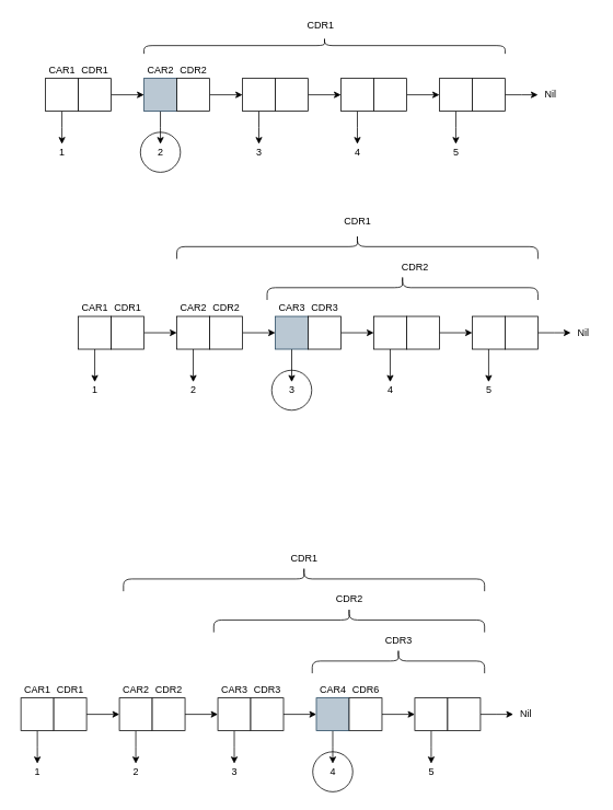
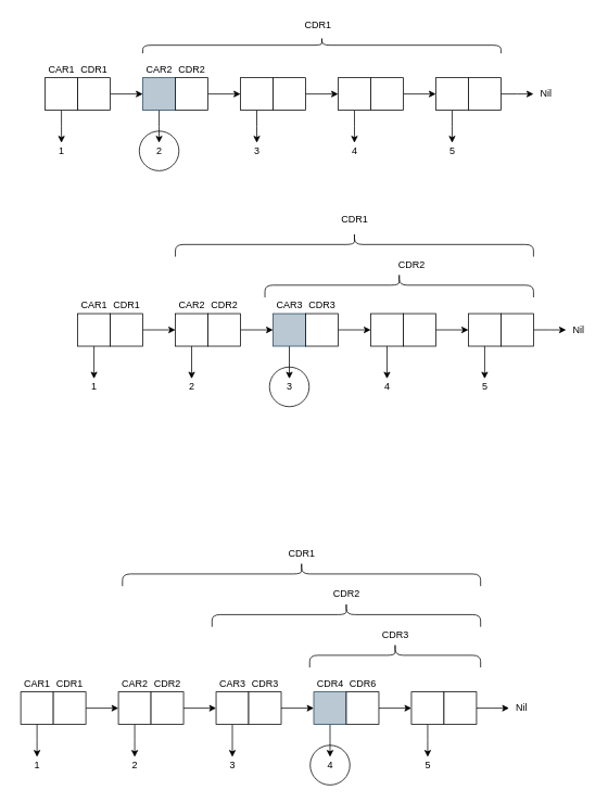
  <mxCell id="0" />
  <mxCell id="1" parent="0" />
  <mxCell id="2" style="edgeStyle=orthogonalEdgeStyle;rounded=0;orthogonalLoop=1;jettySize=auto;html=1;exitX=0.5;exitY=1;exitDx=0;exitDy=0;" parent="1" source="3" edge="1"><mxGeometry relative="1" as="geometry"><mxPoint x="115" y="465" as="targetPoint" /></mxGeometry></mxCell>
  <mxCell id="3" value="" style="rounded=0;whiteSpace=wrap;html=1;" parent="1" vertex="1"><mxGeometry x="95" y="385" width="40" height="40" as="geometry" /></mxCell>
  <mxCell id="4" style="edgeStyle=orthogonalEdgeStyle;rounded=0;orthogonalLoop=1;jettySize=auto;html=1;exitX=1;exitY=0.5;exitDx=0;exitDy=0;entryX=0;entryY=0.5;entryDx=0;entryDy=0;" parent="1" source="5" target="7" edge="1"><mxGeometry relative="1" as="geometry" /></mxCell>
  <mxCell id="5" value="" style="rounded=0;whiteSpace=wrap;html=1;" parent="1" vertex="1"><mxGeometry x="135" y="385" width="40" height="40" as="geometry" /></mxCell>
  <mxCell id="6" style="edgeStyle=orthogonalEdgeStyle;rounded=0;orthogonalLoop=1;jettySize=auto;html=1;exitX=0.5;exitY=1;exitDx=0;exitDy=0;" parent="1" source="7" edge="1"><mxGeometry relative="1" as="geometry"><mxPoint x="235" y="465" as="targetPoint" /></mxGeometry></mxCell>
  <mxCell id="7" value="" style="rounded=0;whiteSpace=wrap;html=1;" parent="1" vertex="1"><mxGeometry x="215" y="385" width="40" height="40" as="geometry" /></mxCell>
  <mxCell id="8" style="edgeStyle=orthogonalEdgeStyle;rounded=0;orthogonalLoop=1;jettySize=auto;html=1;exitX=1;exitY=0.5;exitDx=0;exitDy=0;entryX=0;entryY=0.5;entryDx=0;entryDy=0;" parent="1" source="9" target="11" edge="1"><mxGeometry relative="1" as="geometry" /></mxCell>
  <mxCell id="9" value="" style="rounded=0;whiteSpace=wrap;html=1;" parent="1" vertex="1"><mxGeometry x="255" y="385" width="40" height="40" as="geometry" /></mxCell>
  <mxCell id="10" style="edgeStyle=orthogonalEdgeStyle;rounded=0;orthogonalLoop=1;jettySize=auto;html=1;exitX=0.5;exitY=1;exitDx=0;exitDy=0;" parent="1" source="11" edge="1"><mxGeometry relative="1" as="geometry"><mxPoint x="355" y="465" as="targetPoint" /></mxGeometry></mxCell>
  <mxCell id="11" value="" style="rounded=0;whiteSpace=wrap;html=1;fillColor=#bac8d3;strokeColor=#23445d;" parent="1" vertex="1"><mxGeometry x="335" y="385" width="40" height="40" as="geometry" /></mxCell>
  <mxCell id="12" style="edgeStyle=orthogonalEdgeStyle;rounded=0;orthogonalLoop=1;jettySize=auto;html=1;exitX=1;exitY=0.5;exitDx=0;exitDy=0;entryX=0;entryY=0.5;entryDx=0;entryDy=0;" parent="1" source="13" target="15" edge="1"><mxGeometry relative="1" as="geometry" /></mxCell>
  <mxCell id="13" value="" style="rounded=0;whiteSpace=wrap;html=1;" parent="1" vertex="1"><mxGeometry x="375" y="385" width="40" height="40" as="geometry" /></mxCell>
  <mxCell id="14" style="edgeStyle=orthogonalEdgeStyle;rounded=0;orthogonalLoop=1;jettySize=auto;html=1;exitX=0.5;exitY=1;exitDx=0;exitDy=0;" parent="1" source="15" edge="1"><mxGeometry relative="1" as="geometry"><mxPoint x="475" y="465" as="targetPoint" /></mxGeometry></mxCell>
  <mxCell id="15" value="" style="rounded=0;whiteSpace=wrap;html=1;" parent="1" vertex="1"><mxGeometry x="455" y="385" width="40" height="40" as="geometry" /></mxCell>
  <mxCell id="16" style="edgeStyle=orthogonalEdgeStyle;rounded=0;orthogonalLoop=1;jettySize=auto;html=1;exitX=1;exitY=0.5;exitDx=0;exitDy=0;entryX=0;entryY=0.5;entryDx=0;entryDy=0;" parent="1" source="17" target="19" edge="1"><mxGeometry relative="1" as="geometry" /></mxCell>
  <mxCell id="17" value="" style="rounded=0;whiteSpace=wrap;html=1;" parent="1" vertex="1"><mxGeometry x="495" y="385" width="40" height="40" as="geometry" /></mxCell>
  <mxCell id="18" style="edgeStyle=orthogonalEdgeStyle;rounded=0;orthogonalLoop=1;jettySize=auto;html=1;exitX=0.5;exitY=1;exitDx=0;exitDy=0;" parent="1" source="19" edge="1"><mxGeometry relative="1" as="geometry"><mxPoint x="595" y="465" as="targetPoint" /></mxGeometry></mxCell>
  <mxCell id="19" value="" style="rounded=0;whiteSpace=wrap;html=1;" parent="1" vertex="1"><mxGeometry x="575" y="385" width="40" height="40" as="geometry" /></mxCell>
  <mxCell id="20" style="edgeStyle=orthogonalEdgeStyle;rounded=0;orthogonalLoop=1;jettySize=auto;html=1;exitX=1;exitY=0.5;exitDx=0;exitDy=0;" parent="1" source="21" edge="1"><mxGeometry relative="1" as="geometry"><mxPoint x="695" y="405" as="targetPoint" /></mxGeometry></mxCell>
  <mxCell id="21" value="" style="rounded=0;whiteSpace=wrap;html=1;" parent="1" vertex="1"><mxGeometry x="615" y="385" width="40" height="40" as="geometry" /></mxCell>
  <mxCell id="22" value="1" style="text;html=1;align=center;verticalAlign=middle;resizable=0;points=[];autosize=1;" parent="1" vertex="1"><mxGeometry x="105" y="465" width="20" height="20" as="geometry" /></mxCell>
  <mxCell id="23" value="Nil" style="text;html=1;align=center;verticalAlign=middle;resizable=0;points=[];autosize=1;" parent="1" vertex="1"><mxGeometry x="695" y="395" width="30" height="20" as="geometry" /></mxCell>
  <mxCell id="24" value="2" style="text;html=1;align=center;verticalAlign=middle;resizable=0;points=[];autosize=1;" parent="1" vertex="1"><mxGeometry x="225" y="465" width="20" height="20" as="geometry" /></mxCell>
  <mxCell id="25" value="3" style="text;html=1;align=center;verticalAlign=middle;resizable=0;points=[];autosize=1;" parent="1" vertex="1"><mxGeometry x="345" y="465" width="20" height="20" as="geometry" /></mxCell>
  <mxCell id="26" value="4" style="text;html=1;align=center;verticalAlign=middle;resizable=0;points=[];autosize=1;" parent="1" vertex="1"><mxGeometry x="465" y="465" width="20" height="20" as="geometry" /></mxCell>
  <mxCell id="27" value="5" style="text;html=1;align=center;verticalAlign=middle;resizable=0;points=[];autosize=1;" parent="1" vertex="1"><mxGeometry x="585" y="465" width="20" height="20" as="geometry" /></mxCell>
  <mxCell id="28" value="" style="shape=curlyBracket;whiteSpace=wrap;html=1;rounded=1;direction=south;" parent="1" vertex="1"><mxGeometry x="215" y="285" width="440" height="30" as="geometry" /></mxCell>
  <mxCell id="29" value="CDR1" style="text;html=1;align=center;verticalAlign=middle;resizable=0;points=[];autosize=1;" parent="1" vertex="1"><mxGeometry x="410" y="260" width="50" height="20" as="geometry" /></mxCell>
  <mxCell id="30" value="CDR1" style="text;html=1;align=center;verticalAlign=middle;resizable=0;points=[];autosize=1;" parent="1" vertex="1"><mxGeometry x="130" y="365" width="50" height="20" as="geometry" /></mxCell>
  <mxCell id="31" value="CAR1" style="text;html=1;align=center;verticalAlign=middle;resizable=0;points=[];autosize=1;" parent="1" vertex="1"><mxGeometry x="90" y="365" width="50" height="20" as="geometry" /></mxCell>
  <mxCell id="32" value="" style="ellipse;whiteSpace=wrap;html=1;aspect=fixed;fillOpacity=0;" parent="1" vertex="1"><mxGeometry x="330.62" y="450.62" width="48.75" height="48.75" as="geometry" /></mxCell>
  <mxCell id="33" value="CAR2" style="text;html=1;align=center;verticalAlign=middle;resizable=0;points=[];autosize=1;" parent="1" vertex="1"><mxGeometry x="210" y="365" width="50" height="20" as="geometry" /></mxCell>
  <mxCell id="34" value="CDR2" style="text;html=1;align=center;verticalAlign=middle;resizable=0;points=[];autosize=1;" parent="1" vertex="1"><mxGeometry x="250" y="365" width="50" height="20" as="geometry" /></mxCell>
  <mxCell id="35" style="edgeStyle=orthogonalEdgeStyle;rounded=0;orthogonalLoop=1;jettySize=auto;html=1;exitX=0.5;exitY=1;exitDx=0;exitDy=0;" parent="1" source="36" edge="1"><mxGeometry relative="1" as="geometry"><mxPoint x="75" y="175" as="targetPoint" /></mxGeometry></mxCell>
  <mxCell id="36" value="" style="rounded=0;whiteSpace=wrap;html=1;" parent="1" vertex="1"><mxGeometry x="55" y="95" width="40" height="40" as="geometry" /></mxCell>
  <mxCell id="37" style="edgeStyle=orthogonalEdgeStyle;rounded=0;orthogonalLoop=1;jettySize=auto;html=1;exitX=1;exitY=0.5;exitDx=0;exitDy=0;entryX=0;entryY=0.5;entryDx=0;entryDy=0;" parent="1" source="38" target="40" edge="1"><mxGeometry relative="1" as="geometry" /></mxCell>
  <mxCell id="38" value="" style="rounded=0;whiteSpace=wrap;html=1;" parent="1" vertex="1"><mxGeometry x="95" y="95" width="40" height="40" as="geometry" /></mxCell>
  <mxCell id="39" style="edgeStyle=orthogonalEdgeStyle;rounded=0;orthogonalLoop=1;jettySize=auto;html=1;exitX=0.5;exitY=1;exitDx=0;exitDy=0;" parent="1" source="40" edge="1"><mxGeometry relative="1" as="geometry"><mxPoint x="195" y="175" as="targetPoint" /></mxGeometry></mxCell>
  <mxCell id="40" value="" style="rounded=0;whiteSpace=wrap;html=1;fillColor=#bac8d3;strokeColor=#23445d;" parent="1" vertex="1"><mxGeometry x="175" y="95" width="40" height="40" as="geometry" /></mxCell>
  <mxCell id="41" style="edgeStyle=orthogonalEdgeStyle;rounded=0;orthogonalLoop=1;jettySize=auto;html=1;exitX=1;exitY=0.5;exitDx=0;exitDy=0;entryX=0;entryY=0.5;entryDx=0;entryDy=0;" parent="1" source="42" target="44" edge="1"><mxGeometry relative="1" as="geometry" /></mxCell>
  <mxCell id="42" value="" style="rounded=0;whiteSpace=wrap;html=1;" parent="1" vertex="1"><mxGeometry x="215" y="95" width="40" height="40" as="geometry" /></mxCell>
  <mxCell id="43" style="edgeStyle=orthogonalEdgeStyle;rounded=0;orthogonalLoop=1;jettySize=auto;html=1;exitX=0.5;exitY=1;exitDx=0;exitDy=0;" parent="1" source="44" edge="1"><mxGeometry relative="1" as="geometry"><mxPoint x="315" y="175" as="targetPoint" /></mxGeometry></mxCell>
  <mxCell id="44" value="" style="rounded=0;whiteSpace=wrap;html=1;" parent="1" vertex="1"><mxGeometry x="295" y="95" width="40" height="40" as="geometry" /></mxCell>
  <mxCell id="45" style="edgeStyle=orthogonalEdgeStyle;rounded=0;orthogonalLoop=1;jettySize=auto;html=1;exitX=1;exitY=0.5;exitDx=0;exitDy=0;entryX=0;entryY=0.5;entryDx=0;entryDy=0;" parent="1" source="46" target="48" edge="1"><mxGeometry relative="1" as="geometry" /></mxCell>
  <mxCell id="46" value="" style="rounded=0;whiteSpace=wrap;html=1;" parent="1" vertex="1"><mxGeometry x="335" y="95" width="40" height="40" as="geometry" /></mxCell>
  <mxCell id="47" style="edgeStyle=orthogonalEdgeStyle;rounded=0;orthogonalLoop=1;jettySize=auto;html=1;exitX=0.5;exitY=1;exitDx=0;exitDy=0;" parent="1" source="48" edge="1"><mxGeometry relative="1" as="geometry"><mxPoint x="435" y="175" as="targetPoint" /></mxGeometry></mxCell>
  <mxCell id="48" value="" style="rounded=0;whiteSpace=wrap;html=1;" parent="1" vertex="1"><mxGeometry x="415" y="95" width="40" height="40" as="geometry" /></mxCell>
  <mxCell id="49" style="edgeStyle=orthogonalEdgeStyle;rounded=0;orthogonalLoop=1;jettySize=auto;html=1;exitX=1;exitY=0.5;exitDx=0;exitDy=0;entryX=0;entryY=0.5;entryDx=0;entryDy=0;" parent="1" source="50" target="52" edge="1"><mxGeometry relative="1" as="geometry" /></mxCell>
  <mxCell id="50" value="" style="rounded=0;whiteSpace=wrap;html=1;" parent="1" vertex="1"><mxGeometry x="455" y="95" width="40" height="40" as="geometry" /></mxCell>
  <mxCell id="51" style="edgeStyle=orthogonalEdgeStyle;rounded=0;orthogonalLoop=1;jettySize=auto;html=1;exitX=0.5;exitY=1;exitDx=0;exitDy=0;" parent="1" source="52" edge="1"><mxGeometry relative="1" as="geometry"><mxPoint x="555" y="175" as="targetPoint" /></mxGeometry></mxCell>
  <mxCell id="52" value="" style="rounded=0;whiteSpace=wrap;html=1;" parent="1" vertex="1"><mxGeometry x="535" y="95" width="40" height="40" as="geometry" /></mxCell>
  <mxCell id="53" style="edgeStyle=orthogonalEdgeStyle;rounded=0;orthogonalLoop=1;jettySize=auto;html=1;exitX=1;exitY=0.5;exitDx=0;exitDy=0;" parent="1" source="54" edge="1"><mxGeometry relative="1" as="geometry"><mxPoint x="655" y="115" as="targetPoint" /></mxGeometry></mxCell>
  <mxCell id="54" value="" style="rounded=0;whiteSpace=wrap;html=1;" parent="1" vertex="1"><mxGeometry x="575" y="95" width="40" height="40" as="geometry" /></mxCell>
  <mxCell id="55" value="1" style="text;html=1;align=center;verticalAlign=middle;resizable=0;points=[];autosize=1;" parent="1" vertex="1"><mxGeometry x="65" y="175" width="20" height="20" as="geometry" /></mxCell>
  <mxCell id="56" value="Nil" style="text;html=1;align=center;verticalAlign=middle;resizable=0;points=[];autosize=1;" parent="1" vertex="1"><mxGeometry x="655" y="105" width="30" height="20" as="geometry" /></mxCell>
  <mxCell id="57" value="2" style="text;html=1;align=center;verticalAlign=middle;resizable=0;points=[];autosize=1;" parent="1" vertex="1"><mxGeometry x="185" y="175" width="20" height="20" as="geometry" /></mxCell>
  <mxCell id="58" value="3" style="text;html=1;align=center;verticalAlign=middle;resizable=0;points=[];autosize=1;" parent="1" vertex="1"><mxGeometry x="305" y="175" width="20" height="20" as="geometry" /></mxCell>
  <mxCell id="59" value="4" style="text;html=1;align=center;verticalAlign=middle;resizable=0;points=[];autosize=1;" parent="1" vertex="1"><mxGeometry x="425" y="175" width="20" height="20" as="geometry" /></mxCell>
  <mxCell id="60" value="5" style="text;html=1;align=center;verticalAlign=middle;resizable=0;points=[];autosize=1;" parent="1" vertex="1"><mxGeometry x="545" y="175" width="20" height="20" as="geometry" /></mxCell>
  <mxCell id="61" value="" style="shape=curlyBracket;whiteSpace=wrap;html=1;rounded=1;direction=south;" parent="1" vertex="1"><mxGeometry x="175" y="45" width="440" height="20" as="geometry" /></mxCell>
  <mxCell id="62" value="CDR1" style="text;html=1;align=center;verticalAlign=middle;resizable=0;points=[];autosize=1;" parent="1" vertex="1"><mxGeometry x="365" y="20" width="50" height="20" as="geometry" /></mxCell>
  <mxCell id="63" value="CDR1" style="text;html=1;align=center;verticalAlign=middle;resizable=0;points=[];autosize=1;" parent="1" vertex="1"><mxGeometry x="90" y="75" width="50" height="20" as="geometry" /></mxCell>
  <mxCell id="64" value="CAR1" style="text;html=1;align=center;verticalAlign=middle;resizable=0;points=[];autosize=1;" parent="1" vertex="1"><mxGeometry x="50" y="75" width="50" height="20" as="geometry" /></mxCell>
  <mxCell id="65" value="" style="ellipse;whiteSpace=wrap;html=1;aspect=fixed;fillOpacity=0;" parent="1" vertex="1"><mxGeometry x="170.63" y="160.63" width="48.75" height="48.75" as="geometry" /></mxCell>
  <mxCell id="66" value="CAR2" style="text;html=1;align=center;verticalAlign=middle;resizable=0;points=[];autosize=1;" parent="1" vertex="1"><mxGeometry x="170" y="75" width="50" height="20" as="geometry" /></mxCell>
  <mxCell id="67" value="CDR2" style="text;html=1;align=center;verticalAlign=middle;resizable=0;points=[];autosize=1;" parent="1" vertex="1"><mxGeometry x="210" y="75" width="50" height="20" as="geometry" /></mxCell>
  <mxCell id="68" value="CAR3" style="text;html=1;align=center;verticalAlign=middle;resizable=0;points=[];autosize=1;" parent="1" vertex="1"><mxGeometry x="330" y="365" width="50" height="20" as="geometry" /></mxCell>
  <mxCell id="69" value="CDR3" style="text;html=1;align=center;verticalAlign=middle;resizable=0;points=[];autosize=1;" parent="1" vertex="1"><mxGeometry x="370" y="365" width="50" height="20" as="geometry" /></mxCell>
  <mxCell id="70" value="" style="shape=curlyBracket;whiteSpace=wrap;html=1;rounded=1;direction=south;" parent="1" vertex="1"><mxGeometry x="325.01" y="335" width="330" height="30" as="geometry" /></mxCell>
  <mxCell id="71" value="CDR2" style="text;html=1;align=center;verticalAlign=middle;resizable=0;points=[];autosize=1;" parent="1" vertex="1"><mxGeometry x="480" y="315" width="50" height="20" as="geometry" /></mxCell>
  <mxCell id="72" style="edgeStyle=orthogonalEdgeStyle;rounded=0;orthogonalLoop=1;jettySize=auto;html=1;exitX=0.5;exitY=1;exitDx=0;exitDy=0;" parent="1" source="73" edge="1"><mxGeometry relative="1" as="geometry"><mxPoint x="45" y="930" as="targetPoint" /></mxGeometry></mxCell>
  <mxCell id="73" value="" style="rounded=0;whiteSpace=wrap;html=1;" parent="1" vertex="1"><mxGeometry x="25" y="850" width="40" height="40" as="geometry" /></mxCell>
  <mxCell id="74" style="edgeStyle=orthogonalEdgeStyle;rounded=0;orthogonalLoop=1;jettySize=auto;html=1;exitX=1;exitY=0.5;exitDx=0;exitDy=0;entryX=0;entryY=0.5;entryDx=0;entryDy=0;" parent="1" source="75" target="77" edge="1"><mxGeometry relative="1" as="geometry" /></mxCell>
  <mxCell id="75" value="" style="rounded=0;whiteSpace=wrap;html=1;" parent="1" vertex="1"><mxGeometry x="65" y="850" width="40" height="40" as="geometry" /></mxCell>
  <mxCell id="76" style="edgeStyle=orthogonalEdgeStyle;rounded=0;orthogonalLoop=1;jettySize=auto;html=1;exitX=0.5;exitY=1;exitDx=0;exitDy=0;" parent="1" source="77" edge="1"><mxGeometry relative="1" as="geometry"><mxPoint x="165" y="930" as="targetPoint" /></mxGeometry></mxCell>
  <mxCell id="77" value="" style="rounded=0;whiteSpace=wrap;html=1;" parent="1" vertex="1"><mxGeometry x="145" y="850" width="40" height="40" as="geometry" /></mxCell>
  <mxCell id="78" style="edgeStyle=orthogonalEdgeStyle;rounded=0;orthogonalLoop=1;jettySize=auto;html=1;exitX=1;exitY=0.5;exitDx=0;exitDy=0;entryX=0;entryY=0.5;entryDx=0;entryDy=0;" parent="1" source="79" target="81" edge="1"><mxGeometry relative="1" as="geometry" /></mxCell>
  <mxCell id="79" value="" style="rounded=0;whiteSpace=wrap;html=1;" parent="1" vertex="1"><mxGeometry x="185" y="850" width="40" height="40" as="geometry" /></mxCell>
  <mxCell id="80" style="edgeStyle=orthogonalEdgeStyle;rounded=0;orthogonalLoop=1;jettySize=auto;html=1;exitX=0.5;exitY=1;exitDx=0;exitDy=0;" parent="1" source="81" edge="1"><mxGeometry relative="1" as="geometry"><mxPoint x="285" y="930" as="targetPoint" /></mxGeometry></mxCell>
  <mxCell id="81" value="" style="rounded=0;whiteSpace=wrap;html=1;" parent="1" vertex="1"><mxGeometry x="265" y="850" width="40" height="40" as="geometry" /></mxCell>
  <mxCell id="82" style="edgeStyle=orthogonalEdgeStyle;rounded=0;orthogonalLoop=1;jettySize=auto;html=1;exitX=1;exitY=0.5;exitDx=0;exitDy=0;entryX=0;entryY=0.5;entryDx=0;entryDy=0;" parent="1" source="83" target="85" edge="1"><mxGeometry relative="1" as="geometry" /></mxCell>
  <mxCell id="83" value="" style="rounded=0;whiteSpace=wrap;html=1;" parent="1" vertex="1"><mxGeometry x="305" y="850" width="40" height="40" as="geometry" /></mxCell>
  <mxCell id="84" style="edgeStyle=orthogonalEdgeStyle;rounded=0;orthogonalLoop=1;jettySize=auto;html=1;exitX=0.5;exitY=1;exitDx=0;exitDy=0;" parent="1" source="85" edge="1"><mxGeometry relative="1" as="geometry"><mxPoint x="405" y="930" as="targetPoint" /></mxGeometry></mxCell>
  <mxCell id="85" value="" style="rounded=0;whiteSpace=wrap;html=1;fillColor=#bac8d3;strokeColor=#23445d;" parent="1" vertex="1"><mxGeometry x="385" y="850" width="40" height="40" as="geometry" /></mxCell>
  <mxCell id="86" style="edgeStyle=orthogonalEdgeStyle;rounded=0;orthogonalLoop=1;jettySize=auto;html=1;exitX=1;exitY=0.5;exitDx=0;exitDy=0;entryX=0;entryY=0.5;entryDx=0;entryDy=0;" parent="1" source="87" target="89" edge="1"><mxGeometry relative="1" as="geometry" /></mxCell>
  <mxCell id="87" value="" style="rounded=0;whiteSpace=wrap;html=1;" parent="1" vertex="1"><mxGeometry x="425" y="850" width="40" height="40" as="geometry" /></mxCell>
  <mxCell id="88" style="edgeStyle=orthogonalEdgeStyle;rounded=0;orthogonalLoop=1;jettySize=auto;html=1;exitX=0.5;exitY=1;exitDx=0;exitDy=0;" parent="1" source="89" edge="1"><mxGeometry relative="1" as="geometry"><mxPoint x="525" y="930" as="targetPoint" /></mxGeometry></mxCell>
  <mxCell id="89" value="" style="rounded=0;whiteSpace=wrap;html=1;" parent="1" vertex="1"><mxGeometry x="505" y="850" width="40" height="40" as="geometry" /></mxCell>
  <mxCell id="90" style="edgeStyle=orthogonalEdgeStyle;rounded=0;orthogonalLoop=1;jettySize=auto;html=1;exitX=1;exitY=0.5;exitDx=0;exitDy=0;" parent="1" source="91" edge="1"><mxGeometry relative="1" as="geometry"><mxPoint x="625" y="870" as="targetPoint" /></mxGeometry></mxCell>
  <mxCell id="91" value="" style="rounded=0;whiteSpace=wrap;html=1;" parent="1" vertex="1"><mxGeometry x="545" y="850" width="40" height="40" as="geometry" /></mxCell>
  <mxCell id="92" value="1" style="text;html=1;align=center;verticalAlign=middle;resizable=0;points=[];autosize=1;" parent="1" vertex="1"><mxGeometry x="35" y="930" width="20" height="20" as="geometry" /></mxCell>
  <mxCell id="93" value="Nil" style="text;html=1;align=center;verticalAlign=middle;resizable=0;points=[];autosize=1;" parent="1" vertex="1"><mxGeometry x="625" y="860" width="30" height="20" as="geometry" /></mxCell>
  <mxCell id="94" value="2" style="text;html=1;align=center;verticalAlign=middle;resizable=0;points=[];autosize=1;" parent="1" vertex="1"><mxGeometry x="155" y="930" width="20" height="20" as="geometry" /></mxCell>
  <mxCell id="95" value="3" style="text;html=1;align=center;verticalAlign=middle;resizable=0;points=[];autosize=1;" parent="1" vertex="1"><mxGeometry x="275" y="930" width="20" height="20" as="geometry" /></mxCell>
  <mxCell id="96" value="4" style="text;html=1;align=center;verticalAlign=middle;resizable=0;points=[];autosize=1;" parent="1" vertex="1"><mxGeometry x="395" y="930" width="20" height="20" as="geometry" /></mxCell>
  <mxCell id="97" value="5" style="text;html=1;align=center;verticalAlign=middle;resizable=0;points=[];autosize=1;" parent="1" vertex="1"><mxGeometry x="515" y="930" width="20" height="20" as="geometry" /></mxCell>
  <mxCell id="98" value="" style="shape=curlyBracket;whiteSpace=wrap;html=1;rounded=1;direction=south;" parent="1" vertex="1"><mxGeometry x="150" y="690" width="440" height="30" as="geometry" /></mxCell>
  <mxCell id="99" value="CDR1" style="text;html=1;align=center;verticalAlign=middle;resizable=0;points=[];autosize=1;" parent="1" vertex="1"><mxGeometry x="345" y="670" width="50" height="20" as="geometry" /></mxCell>
  <mxCell id="100" value="CDR1" style="text;html=1;align=center;verticalAlign=middle;resizable=0;points=[];autosize=1;" parent="1" vertex="1"><mxGeometry x="60" y="830" width="50" height="20" as="geometry" /></mxCell>
  <mxCell id="101" value="CAR1" style="text;html=1;align=center;verticalAlign=middle;resizable=0;points=[];autosize=1;" parent="1" vertex="1"><mxGeometry x="20" y="830" width="50" height="20" as="geometry" /></mxCell>
  <mxCell id="102" value="" style="ellipse;whiteSpace=wrap;html=1;aspect=fixed;fillOpacity=0;" parent="1" vertex="1"><mxGeometry x="380.63" y="915.63" width="48.75" height="48.75" as="geometry" /></mxCell>
  <mxCell id="103" value="CAR2" style="text;html=1;align=center;verticalAlign=middle;resizable=0;points=[];autosize=1;" parent="1" vertex="1"><mxGeometry x="140" y="830" width="50" height="20" as="geometry" /></mxCell>
  <mxCell id="104" value="CDR2" style="text;html=1;align=center;verticalAlign=middle;resizable=0;points=[];autosize=1;" parent="1" vertex="1"><mxGeometry x="180" y="830" width="50" height="20" as="geometry" /></mxCell>
  <mxCell id="105" value="CAR3" style="text;html=1;align=center;verticalAlign=middle;resizable=0;points=[];autosize=1;" parent="1" vertex="1"><mxGeometry x="260" y="830" width="50" height="20" as="geometry" /></mxCell>
  <mxCell id="106" value="CDR3" style="text;html=1;align=center;verticalAlign=middle;resizable=0;points=[];autosize=1;" parent="1" vertex="1"><mxGeometry x="300" y="830" width="50" height="20" as="geometry" /></mxCell>
  <mxCell id="107" value="" style="shape=curlyBracket;whiteSpace=wrap;html=1;rounded=1;direction=south;" parent="1" vertex="1"><mxGeometry x="260" y="740" width="330" height="30" as="geometry" /></mxCell>
  <mxCell id="108" value="CDR2" style="text;html=1;align=center;verticalAlign=middle;resizable=0;points=[];autosize=1;" parent="1" vertex="1"><mxGeometry x="400" y="720" width="50" height="20" as="geometry" /></mxCell>
- <mxCell id="109" value="CAR4" style="text;html=1;align=center;verticalAlign=middle;resizable=0;points=[];autosize=1;" parent="1" vertex="1"><mxGeometry x="380" y="830" width="50" height="20" as="geometry" /></mxCell>
+ <mxCell id="109" value="CDR4" style="text;html=1;align=center;verticalAlign=middle;resizable=0;points=[];autosize=1;" parent="1" vertex="1"><mxGeometry x="380" y="830" width="50" height="20" as="geometry" /></mxCell>
  <mxCell id="110" value="CDR6" style="text;html=1;align=center;verticalAlign=middle;resizable=0;points=[];autosize=1;" parent="1" vertex="1"><mxGeometry x="420" y="830" width="50" height="20" as="geometry" /></mxCell>
  <mxCell id="111" value="" style="shape=curlyBracket;whiteSpace=wrap;html=1;rounded=1;direction=south;" parent="1" vertex="1"><mxGeometry x="380" y="790" width="210" height="30" as="geometry" /></mxCell>
  <mxCell id="112" value="CDR3" style="text;html=1;align=center;verticalAlign=middle;resizable=0;points=[];autosize=1;" parent="1" vertex="1"><mxGeometry x="460" y="770" width="50" height="20" as="geometry" /></mxCell>
